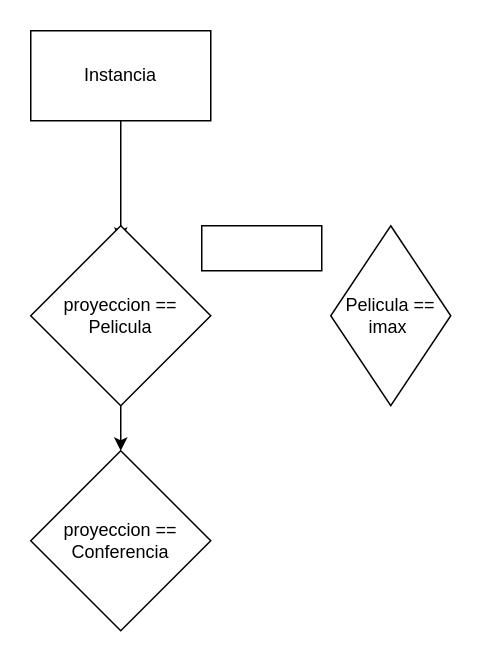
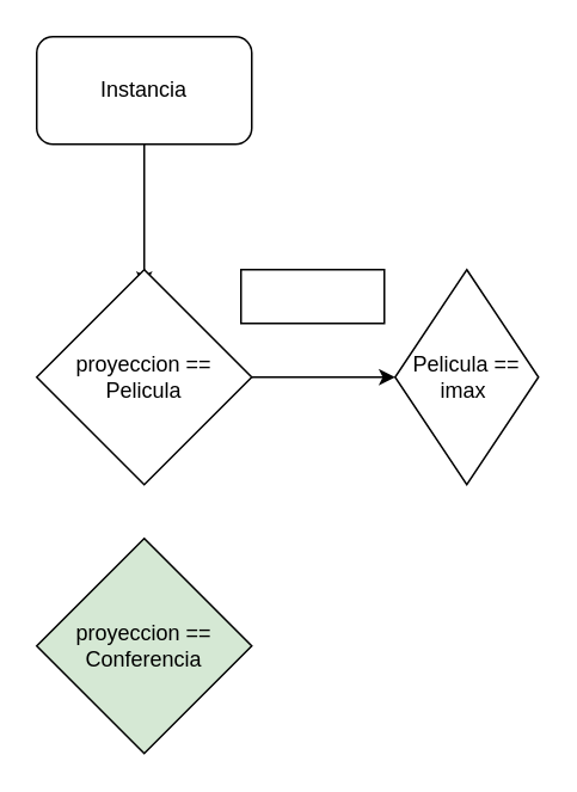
  <mxCell id="0" />
  <mxCell id="1" parent="0" />
  <mxCell id="2" value="" style="edgeStyle=orthogonalEdgeStyle;rounded=0;orthogonalLoop=1;jettySize=auto;html=1;" edge="1" parent="1" source="3"><mxGeometry relative="1" as="geometry"><mxPoint x="80" y="160" as="targetPoint" /></mxGeometry></mxCell>
- <mxCell id="3" value="Instancia" style="rounded=0;whiteSpace=wrap;html=1;" vertex="1" parent="1"><mxGeometry x="20" y="20" width="120" height="60" as="geometry" /></mxCell>
- <mxCell id="4" value="" style="edgeStyle=orthogonalEdgeStyle;rounded=0;orthogonalLoop=1;jettySize=auto;html=1;" edge="1" parent="1" source="5" target="7"><mxGeometry relative="1" as="geometry" /></mxCell>
+ <mxCell id="3" value="Instancia" style="whiteSpace=wrap;html=1;rounded=1;" vertex="1" parent="1"><mxGeometry x="20" y="20" width="120" height="60" as="geometry" /></mxCell>
+ <mxCell id="4" value="" style="edgeStyle=orthogonalEdgeStyle;rounded=0;orthogonalLoop=1;jettySize=auto;html=1;" edge="1" parent="1" source="5" target="6"><mxGeometry relative="1" as="geometry" /></mxCell>
  <mxCell id="5" value="proyeccion == Pelicula&lt;br&gt;" style="rhombus;whiteSpace=wrap;html=1;" vertex="1" parent="1"><mxGeometry x="20" y="150" width="120" height="120" as="geometry" /></mxCell>
  <mxCell id="6" value="Pelicula == imax&amp;nbsp;" style="rhombus;whiteSpace=wrap;html=1;" vertex="1" parent="1"><mxGeometry x="220" y="150" width="80" height="120" as="geometry" /></mxCell>
- <mxCell id="7" value="proyeccion == Conferencia" style="rhombus;whiteSpace=wrap;html=1;" vertex="1" parent="1"><mxGeometry x="20" y="300" width="120" height="120" as="geometry" /></mxCell>
+ <mxCell id="7" value="proyeccion == Conferencia" style="rhombus;whiteSpace=wrap;html=1;fillColor=#d5e8d4;" vertex="1" parent="1"><mxGeometry x="20" y="300" width="120" height="120" as="geometry" /></mxCell>
  <mxCell id="8" value="" style="rounded=0;whiteSpace=wrap;html=1;" vertex="1" parent="1"><mxGeometry x="134" y="150" width="80" height="30" as="geometry" /></mxCell>
